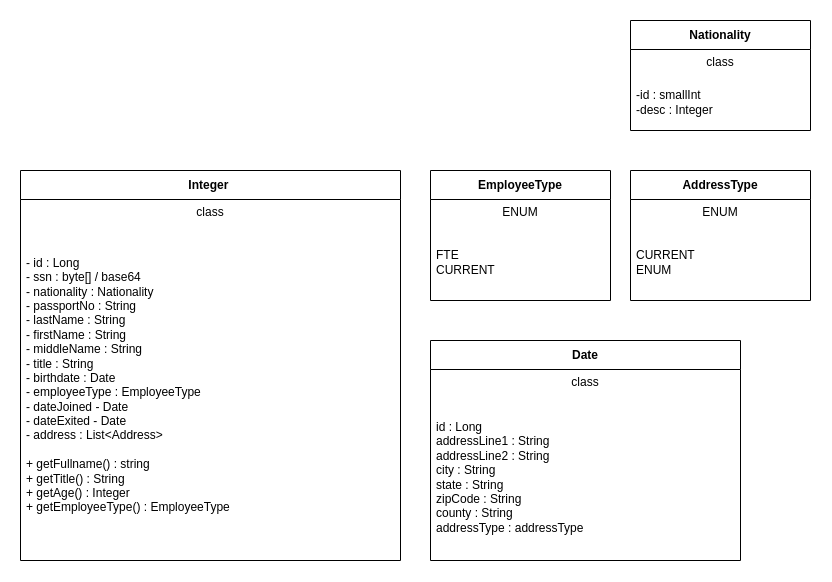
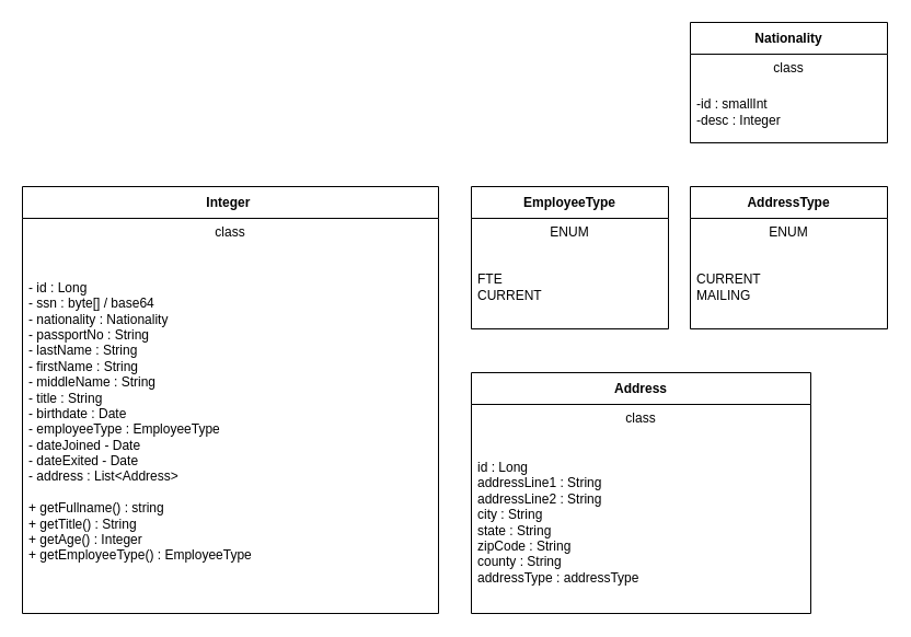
  <mxCell id="0" />
  <mxCell id="1" parent="0" />
  <mxCell id="2" value="Integer&amp;nbsp;" style="swimlane;fontStyle=1;align=center;verticalAlign=middle;childLayout=stackLayout;horizontal=1;startSize=29;horizontalStack=0;resizeParent=1;resizeParentMax=0;resizeLast=0;collapsible=0;marginBottom=0;html=1;whiteSpace=wrap;" vertex="1" parent="1"><mxGeometry x="20" y="170" width="380" height="390" as="geometry" /></mxCell>
  <mxCell id="3" value="class" style="text;html=1;strokeColor=none;fillColor=none;align=center;verticalAlign=middle;spacingLeft=4;spacingRight=4;overflow=hidden;rotatable=0;points=[[0,0.5],[1,0.5]];portConstraint=eastwest;whiteSpace=wrap;" vertex="1" parent="2"><mxGeometry y="29" width="380" height="25" as="geometry" /></mxCell>
  <mxCell id="4" value="- id : Long&lt;div&gt;- ssn : byte[] / base64&lt;/div&gt;&lt;div&gt;- nationality : Nationality&lt;/div&gt;&lt;div&gt;- passportNo : String&lt;br&gt;&lt;div&gt;- lastName : String&lt;/div&gt;&lt;div&gt;- firstName : String&lt;/div&gt;&lt;div&gt;- middleName : String&amp;nbsp;&lt;/div&gt;&lt;div&gt;- title : String&lt;/div&gt;&lt;div&gt;- birthdate : Date&lt;/div&gt;&lt;div&gt;- employeeType : EmployeeType&lt;/div&gt;&lt;div&gt;- dateJoined - Date&lt;/div&gt;&lt;div&gt;- dateExited - Date&lt;/div&gt;&lt;div&gt;- address : List&amp;lt;Address&amp;gt;&lt;/div&gt;&lt;div&gt;&lt;br&gt;&lt;/div&gt;&lt;div&gt;+ getFullname() : string&lt;/div&gt;&lt;div&gt;+ getTitle() : String&lt;/div&gt;&lt;div&gt;+ getAge() : Integer&lt;/div&gt;&lt;div&gt;+ getEmployeeType() : EmployeeType&lt;/div&gt;&lt;div&gt;&lt;br&gt;&lt;/div&gt;&lt;/div&gt;" style="text;html=1;strokeColor=none;fillColor=none;align=left;verticalAlign=middle;spacingLeft=4;spacingRight=4;overflow=hidden;rotatable=0;points=[[0,0.5],[1,0.5]];portConstraint=eastwest;whiteSpace=wrap;" vertex="1" parent="2"><mxGeometry y="54" width="380" height="336" as="geometry" /></mxCell>
  <mxCell id="5" value="EmployeeType" style="swimlane;fontStyle=1;align=center;verticalAlign=middle;childLayout=stackLayout;horizontal=1;startSize=29;horizontalStack=0;resizeParent=1;resizeParentMax=0;resizeLast=0;collapsible=0;marginBottom=0;html=1;whiteSpace=wrap;" vertex="1" parent="1"><mxGeometry x="430" y="170" width="180" height="130" as="geometry" /></mxCell>
  <mxCell id="6" value="ENUM" style="text;html=1;strokeColor=none;fillColor=none;align=center;verticalAlign=middle;spacingLeft=4;spacingRight=4;overflow=hidden;rotatable=0;points=[[0,0.5],[1,0.5]];portConstraint=eastwest;whiteSpace=wrap;" vertex="1" parent="5"><mxGeometry y="29" width="180" height="25" as="geometry" /></mxCell>
  <mxCell id="7" value="FTE&lt;div&gt;CURRENT&lt;/div&gt;" style="text;html=1;strokeColor=none;fillColor=none;align=left;verticalAlign=middle;spacingLeft=4;spacingRight=4;overflow=hidden;rotatable=0;points=[[0,0.5],[1,0.5]];portConstraint=eastwest;whiteSpace=wrap;" vertex="1" parent="5"><mxGeometry y="54" width="180" height="76" as="geometry" /></mxCell>
- <mxCell id="8" value="Date" style="swimlane;fontStyle=1;align=center;verticalAlign=middle;childLayout=stackLayout;horizontal=1;startSize=29;horizontalStack=0;resizeParent=1;resizeParentMax=0;resizeLast=0;collapsible=0;marginBottom=0;html=1;whiteSpace=wrap;" vertex="1" parent="1"><mxGeometry x="430" y="340" width="310" height="220" as="geometry" /></mxCell>
+ <mxCell id="8" value="Address" style="swimlane;fontStyle=1;align=center;verticalAlign=middle;childLayout=stackLayout;horizontal=1;startSize=29;horizontalStack=0;resizeParent=1;resizeParentMax=0;resizeLast=0;collapsible=0;marginBottom=0;html=1;whiteSpace=wrap;" vertex="1" parent="1"><mxGeometry x="430" y="340" width="310" height="220" as="geometry" /></mxCell>
  <mxCell id="9" value="class" style="text;html=1;strokeColor=none;fillColor=none;align=center;verticalAlign=middle;spacingLeft=4;spacingRight=4;overflow=hidden;rotatable=0;points=[[0,0.5],[1,0.5]];portConstraint=eastwest;whiteSpace=wrap;" vertex="1" parent="8"><mxGeometry y="29" width="310" height="25" as="geometry" /></mxCell>
  <mxCell id="10" value="id : Long&lt;div&gt;addressLine1 : String&lt;/div&gt;&lt;div&gt;addressLine2 : String&lt;/div&gt;&lt;div&gt;city : String&lt;/div&gt;&lt;div&gt;state : String&lt;/div&gt;&lt;div&gt;zipCode : String&lt;/div&gt;&lt;div&gt;county : String&lt;/div&gt;&lt;div&gt;addressType : addressType&lt;/div&gt;" style="text;html=1;strokeColor=none;fillColor=none;align=left;verticalAlign=middle;spacingLeft=4;spacingRight=4;overflow=hidden;rotatable=0;points=[[0,0.5],[1,0.5]];portConstraint=eastwest;whiteSpace=wrap;" vertex="1" parent="8"><mxGeometry y="54" width="310" height="166" as="geometry" /></mxCell>
  <mxCell id="11" value="AddressType" style="swimlane;fontStyle=1;align=center;verticalAlign=middle;childLayout=stackLayout;horizontal=1;startSize=29;horizontalStack=0;resizeParent=1;resizeParentMax=0;resizeLast=0;collapsible=0;marginBottom=0;html=1;whiteSpace=wrap;" vertex="1" parent="1"><mxGeometry x="630" y="170" width="180" height="130" as="geometry" /></mxCell>
  <mxCell id="12" value="ENUM" style="text;html=1;strokeColor=none;fillColor=none;align=center;verticalAlign=middle;spacingLeft=4;spacingRight=4;overflow=hidden;rotatable=0;points=[[0,0.5],[1,0.5]];portConstraint=eastwest;whiteSpace=wrap;" vertex="1" parent="11"><mxGeometry y="29" width="180" height="25" as="geometry" /></mxCell>
- <mxCell id="13" value="&lt;div&gt;CURRENT&lt;/div&gt;&lt;div&gt;ENUM&lt;/div&gt;" style="text;html=1;strokeColor=none;fillColor=none;align=left;verticalAlign=middle;spacingLeft=4;spacingRight=4;overflow=hidden;rotatable=0;points=[[0,0.5],[1,0.5]];portConstraint=eastwest;whiteSpace=wrap;" vertex="1" parent="11"><mxGeometry y="54" width="180" height="76" as="geometry" /></mxCell>
+ <mxCell id="13" value="&lt;div&gt;CURRENT&lt;/div&gt;&lt;div&gt;MAILING&lt;/div&gt;" style="text;html=1;strokeColor=none;fillColor=none;align=left;verticalAlign=middle;spacingLeft=4;spacingRight=4;overflow=hidden;rotatable=0;points=[[0,0.5],[1,0.5]];portConstraint=eastwest;whiteSpace=wrap;" vertex="1" parent="11"><mxGeometry y="54" width="180" height="76" as="geometry" /></mxCell>
  <mxCell id="14" value="Nationality" style="swimlane;fontStyle=1;align=center;verticalAlign=middle;childLayout=stackLayout;horizontal=1;startSize=29;horizontalStack=0;resizeParent=1;resizeParentMax=0;resizeLast=0;collapsible=0;marginBottom=0;html=1;whiteSpace=wrap;" vertex="1" parent="1"><mxGeometry x="630" y="20" width="180" height="110" as="geometry" /></mxCell>
  <mxCell id="15" value="class" style="text;html=1;strokeColor=none;fillColor=none;align=center;verticalAlign=middle;spacingLeft=4;spacingRight=4;overflow=hidden;rotatable=0;points=[[0,0.5],[1,0.5]];portConstraint=eastwest;whiteSpace=wrap;" vertex="1" parent="14"><mxGeometry y="29" width="180" height="25" as="geometry" /></mxCell>
  <mxCell id="16" value="&lt;div&gt;-id : smallInt&amp;nbsp;&lt;br&gt;-desc : Integer&lt;/div&gt;" style="text;html=1;strokeColor=none;fillColor=none;align=left;verticalAlign=middle;spacingLeft=4;spacingRight=4;overflow=hidden;rotatable=0;points=[[0,0.5],[1,0.5]];portConstraint=eastwest;whiteSpace=wrap;" vertex="1" parent="14"><mxGeometry y="54" width="180" height="56" as="geometry" /></mxCell>
